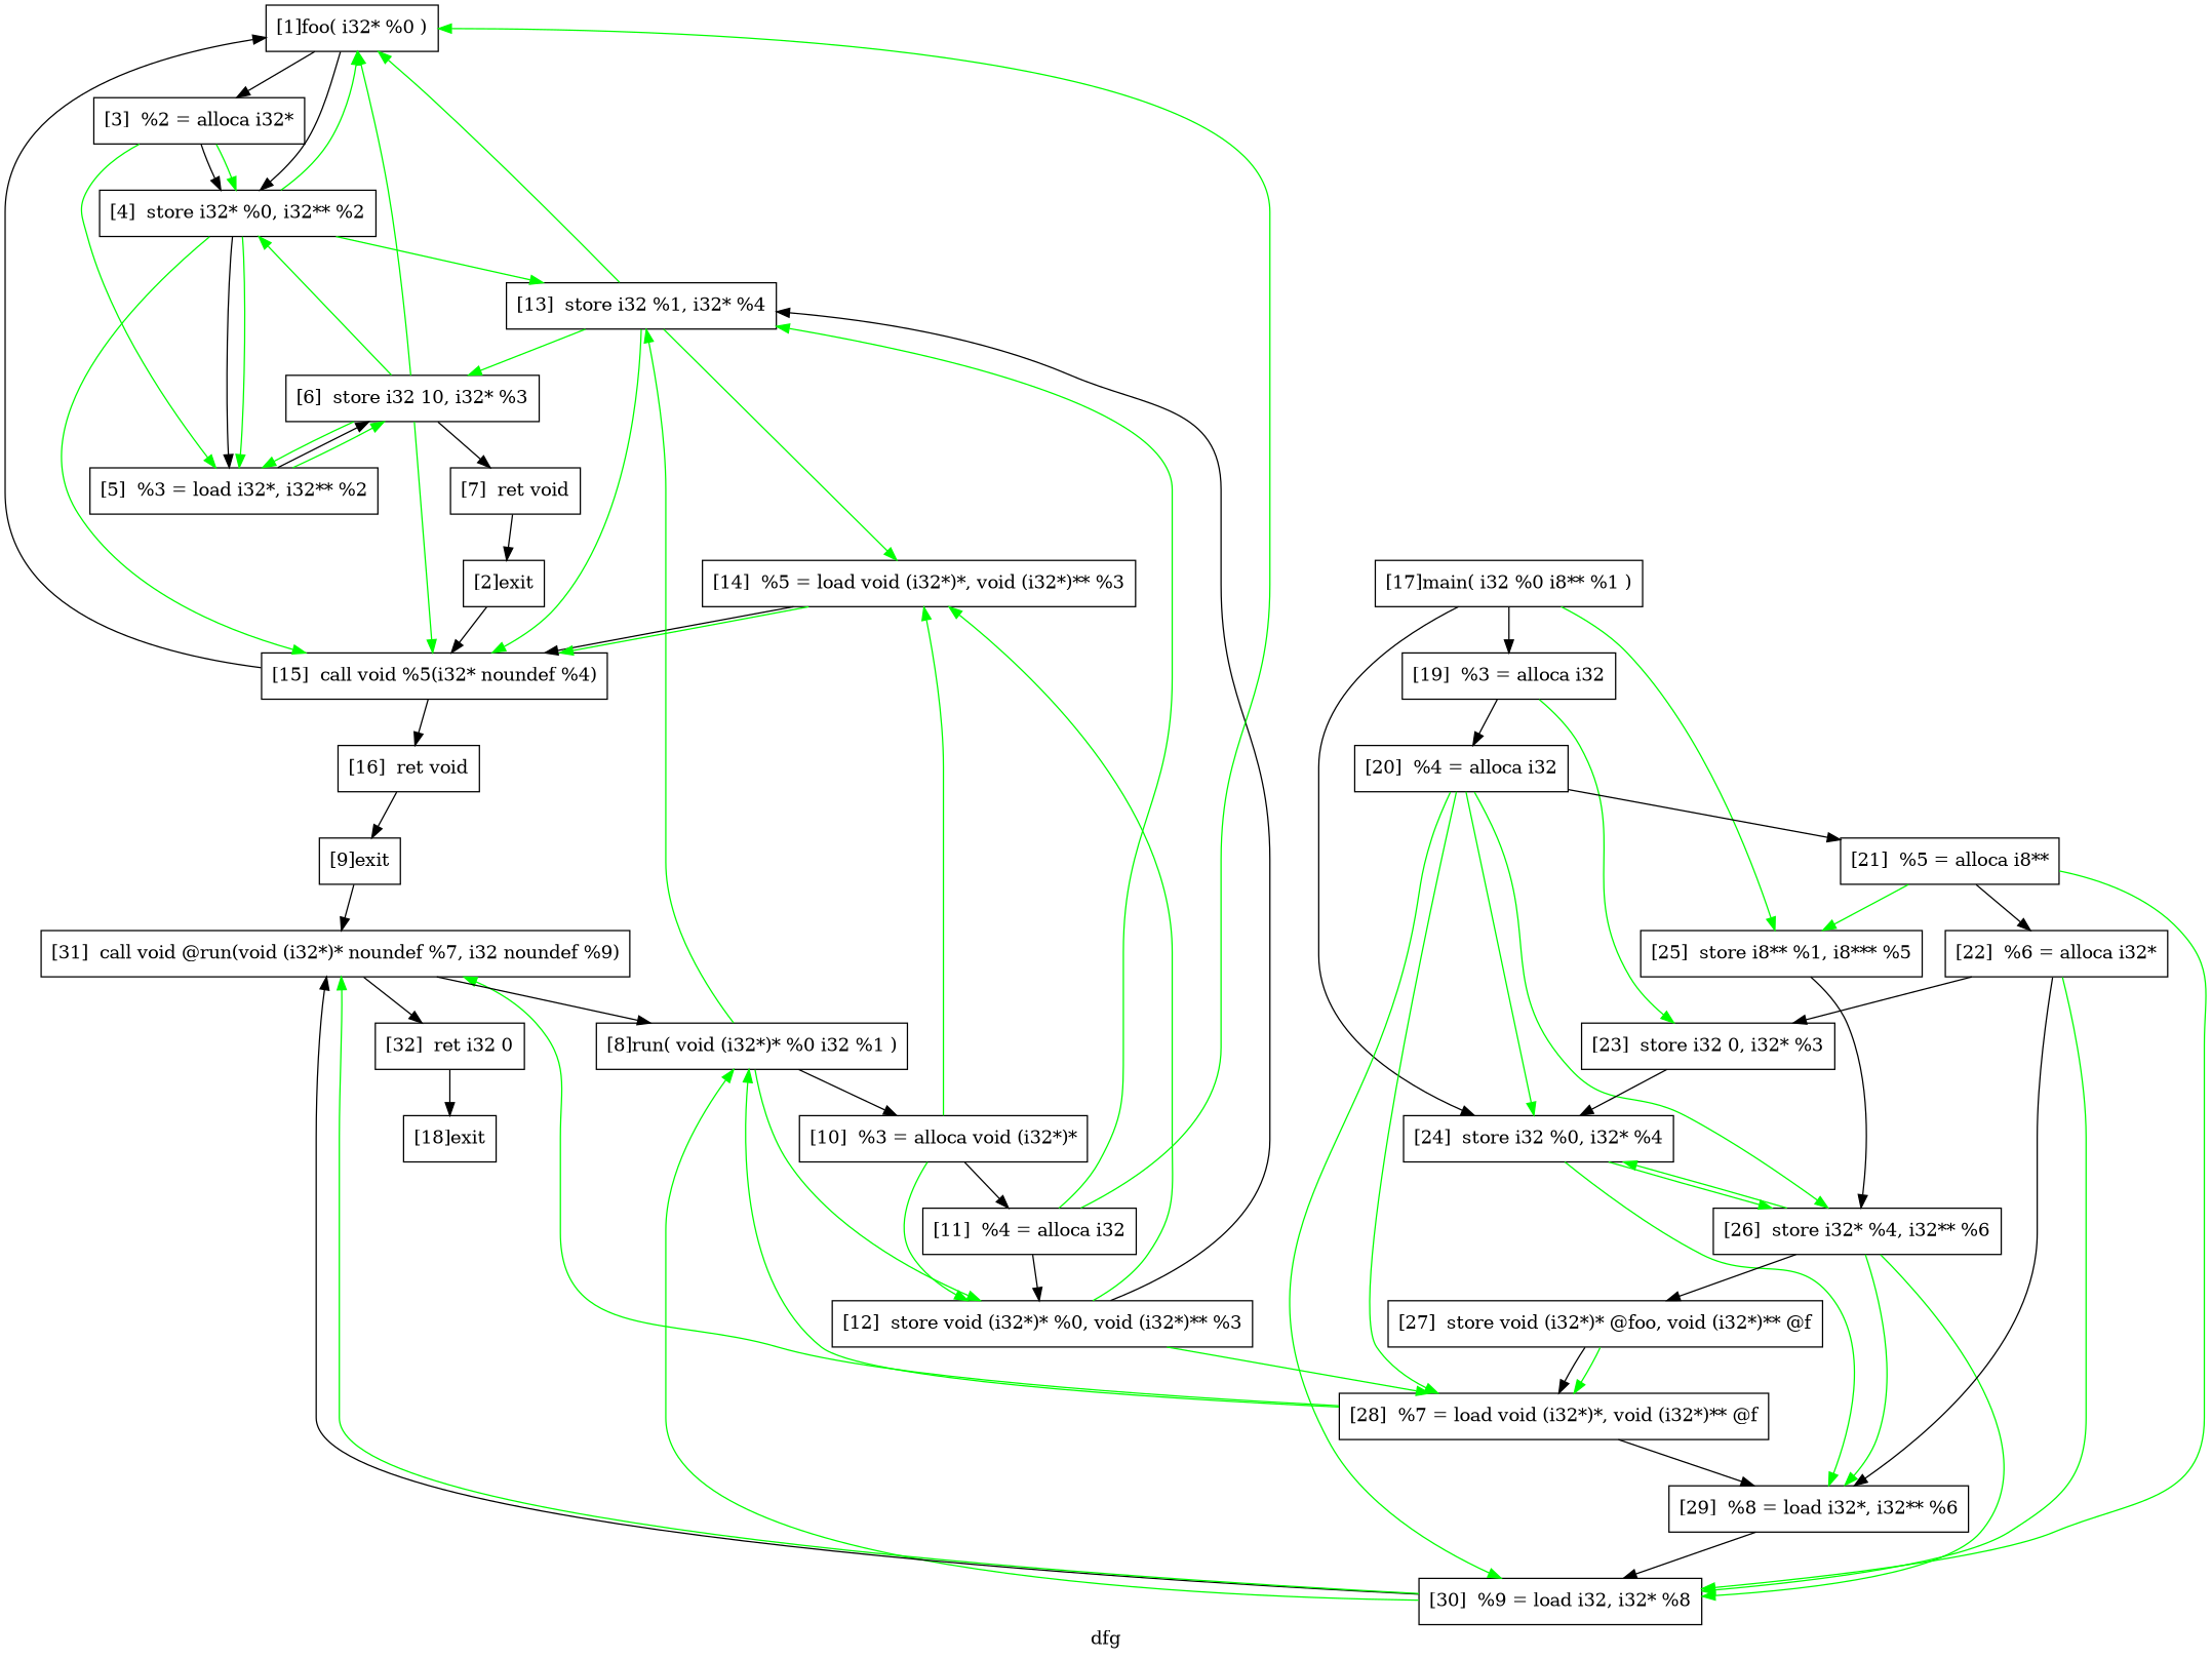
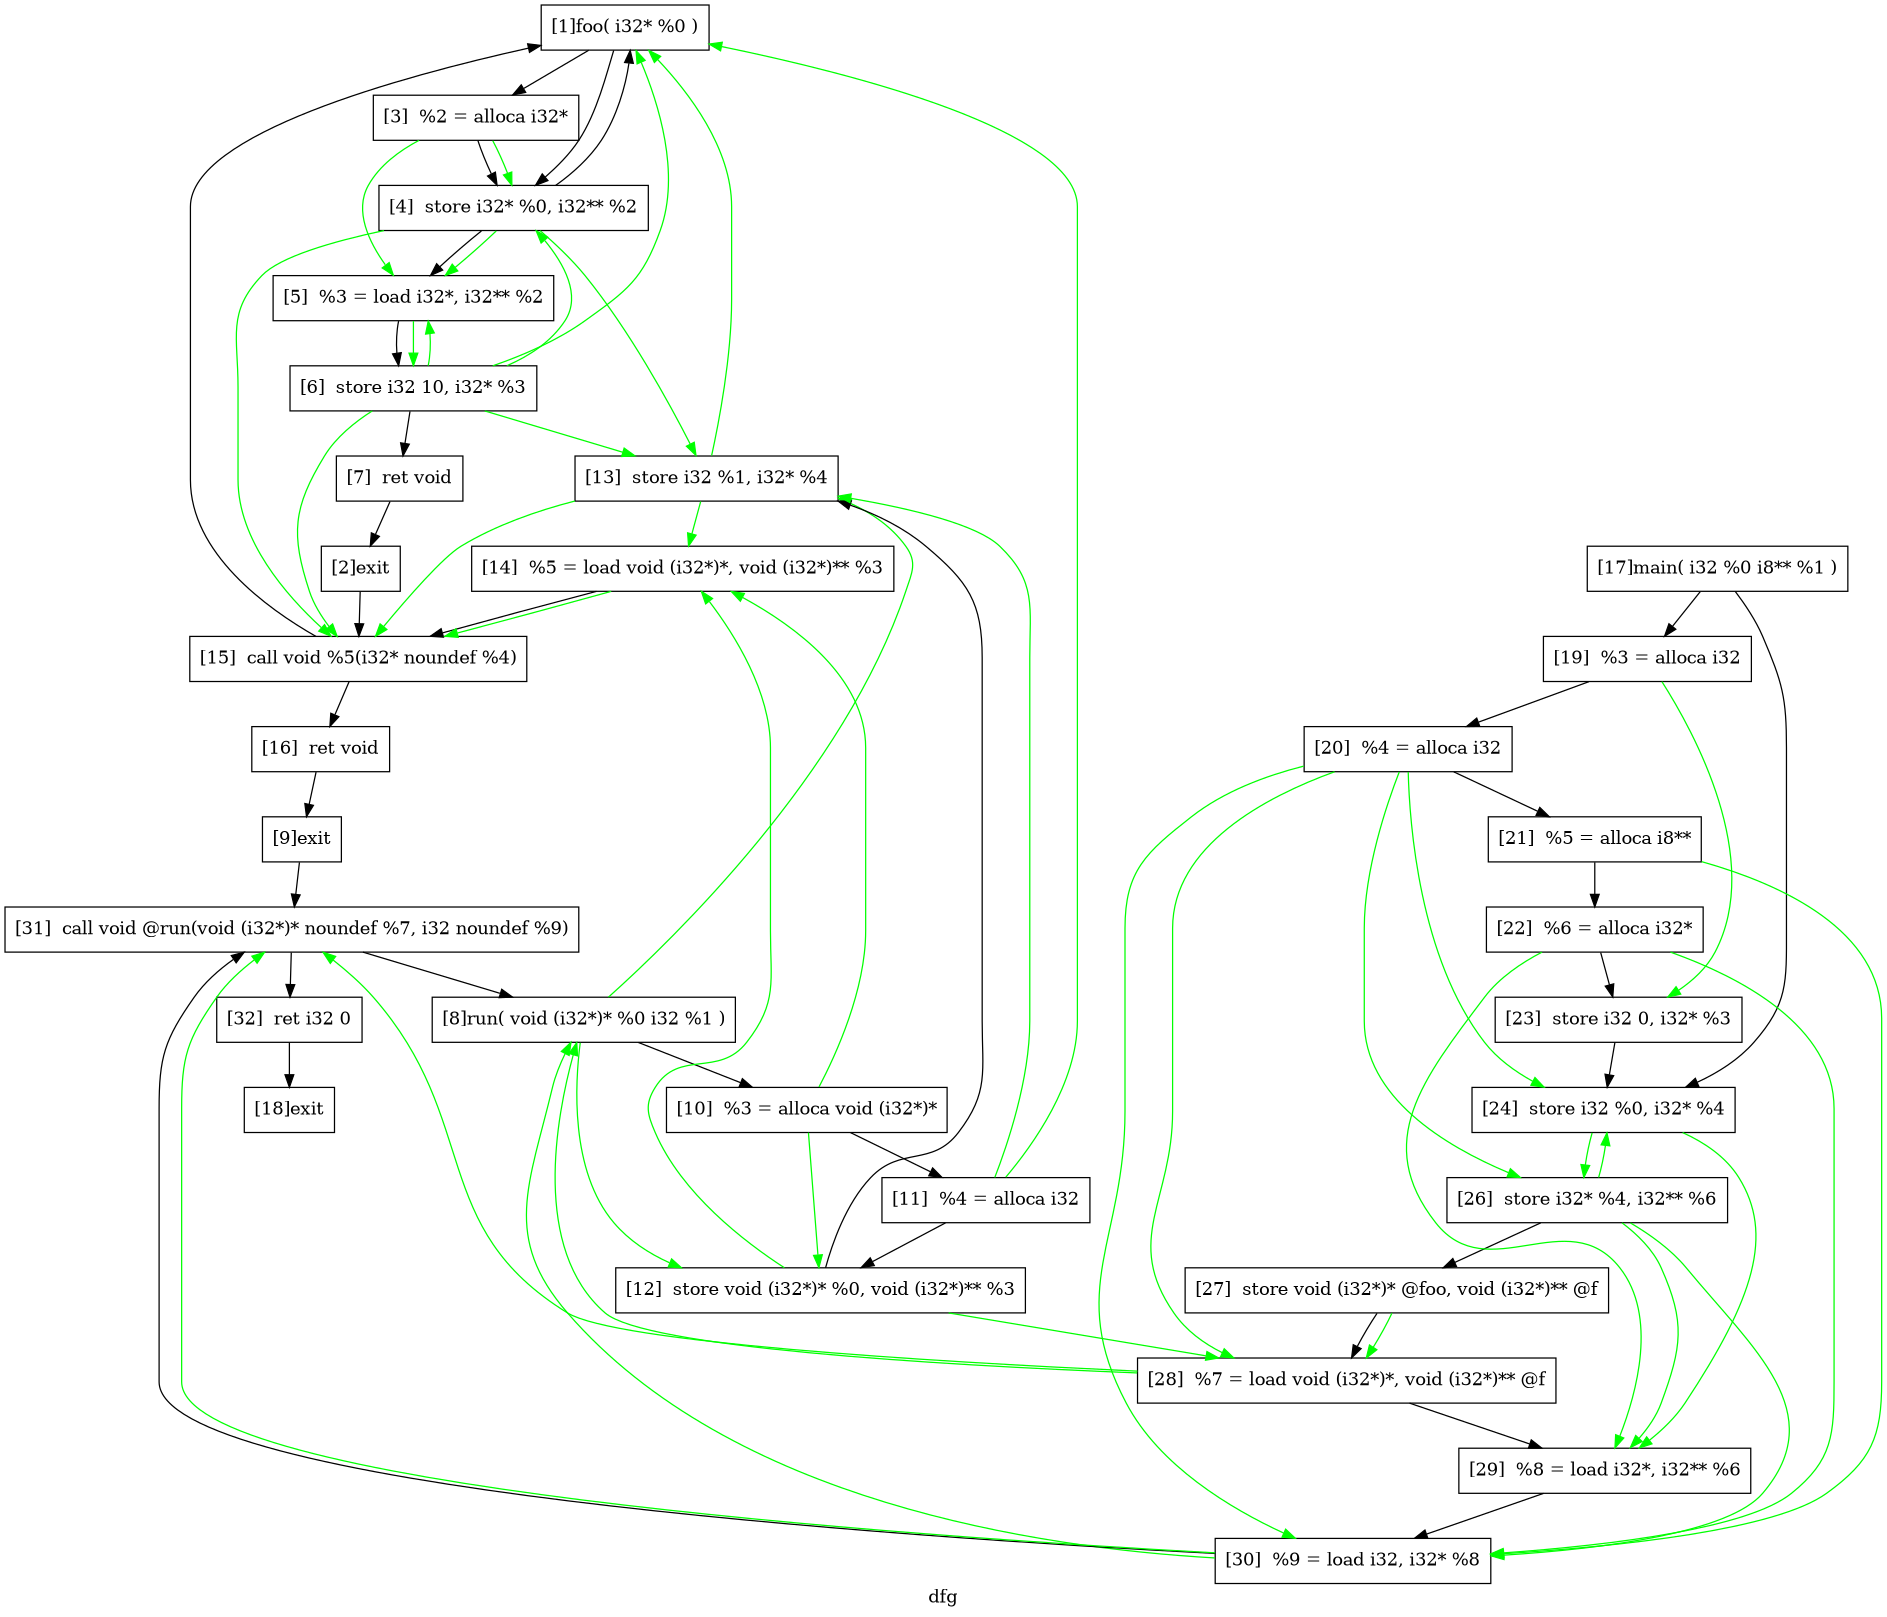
  digraph {
    label=dfg
    node [color=black shape=rectangle]
    edge [color=green]
    n1 [label="[1]foo( i32* %0 )"]
    n2 [label="[3]  %2 = alloca i32*"]
    n3 [label="[4]  store i32* %0, i32** %2"]
    n4 [label="[5]  %3 = load i32*, i32** %2"]
    n5 [label="[15]  call void %5(i32* noundef %4)"]
    n6 [label="[13]  store i32 %1, i32* %4"]
    n7 [label="[2]exit"]
    n8 [label="[16]  ret void"]
    n9 [label="[6]  store i32 10, i32* %3"]
    n10 [label="[14]  %5 = load void (i32*)*, void (i32*)** %3"]
    n11 [label="[7]  ret void"]
    n12 [label="[8]run( void (i32*)* %0 i32 %1 )"]
    n13 [label="[10]  %3 = alloca void (i32*)*"]
    n14 [label="[12]  store void (i32*)* %0, void (i32*)** %3"]
    n15 [label="[11]  %4 = alloca i32"]
    n16 [label="[28]  %7 = load void (i32*)*, void (i32*)** @f"]
    n17 [label="[9]exit"]
    n18 [label="[31]  call void @run(void (i32*)* noundef %7, i32 noundef %9)"]
    n19 [label="[32]  ret i32 0"]
    n20 [label="[29]  %8 = load i32*, i32** %6"]
    n21 [label="[17]main( i32 %0 i8** %1 )"]
    n22 [label="[19]  %3 = alloca i32"]
    n23 [label="[24]  store i32 %0, i32* %4"]
-   n24 [label="[25]  store i8** %1, i8*** %5"]
    n25 [label="[20]  %4 = alloca i32"]
    n26 [label="[23]  store i32 0, i32* %3"]
    n27 [label="[26]  store i32* %4, i32** %6"]
    n28 [label="[18]exit"]
    n29 [label="[21]  %5 = alloca i8**"]
    n30 [label="[30]  %9 = load i32, i32* %8"]
    n31 [label="[22]  %6 = alloca i32*"]
    n32 [label="[27]  store void (i32*)* @foo, void (i32*)** @f"]
    n1 -> n2 [color=black]
    n1 -> n3 [color=black]
    n2 -> n3 [color=black]
    n2 -> n3
    n2 -> n4
-   n3 -> n1
+   n3 -> n1 [color=black]
    n3 -> n4 [color=black]
    n3 -> n4
    n3 -> n5
    n3 -> n6
    n4 -> n9 [color=black]
    n4 -> n9
    n5 -> n1 [color=black]
    n5 -> n8 [color=black]
    n6 -> n1
    n6 -> n5
    n6 -> n10
    n7 -> n5 [color=black]
    n8 -> n17 [color=black]
    n9 -> n1
    n9 -> n3
    n9 -> n4
    n9 -> n5
-   n6 -> n9
+   n9 -> n6
    n9 -> n11 [color=black]
    n10 -> n5 [color=black]
    n10 -> n5
    n11 -> n7 [color=black]
    n12 -> n6
    n12 -> n13 [color=black]
    n12 -> n14
    n13 -> n10
    n13 -> n14
    n13 -> n15 [color=black]
    n14 -> n6 [color=black]
    n14 -> n10
    n14 -> n16
    n15 -> n1
    n15 -> n6
    n15 -> n14 [color=black]
    n16 -> n12
    n16 -> n18
    n16 -> n20 [color=black]
    n17 -> n18 [color=black]
    n18 -> n12 [color=black]
    n18 -> n19 [color=black]
    n19 -> n28 [color=black]
    n20 -> n30 [color=black]
    n21 -> n22 [color=black]
    n21 -> n23 [color=black]
-   n21 -> n24
    n22 -> n25 [color=black]
    n22 -> n26
    n23 -> n20
    n23 -> n27
-   n24 -> n27 [color=black]
    n25 -> n16
    n25 -> n23
    n25 -> n27
    n25 -> n29 [color=black]
    n25 -> n30
    n26 -> n23 [color=black]
    n27 -> n20
    n27 -> n23
    n27 -> n30
    n27 -> n32 [color=black]
-   n29 -> n24
    n29 -> n30
    n29 -> n31 [color=black]
    n30 -> n12
    n30 -> n18 [color=black]
    n30 -> n18
-   n31 -> n20 [color=black]
+   n31 -> n20
    n31 -> n26 [color=black]
    n31 -> n30
    n32 -> n16 [color=black]
    n32 -> n16
  }
